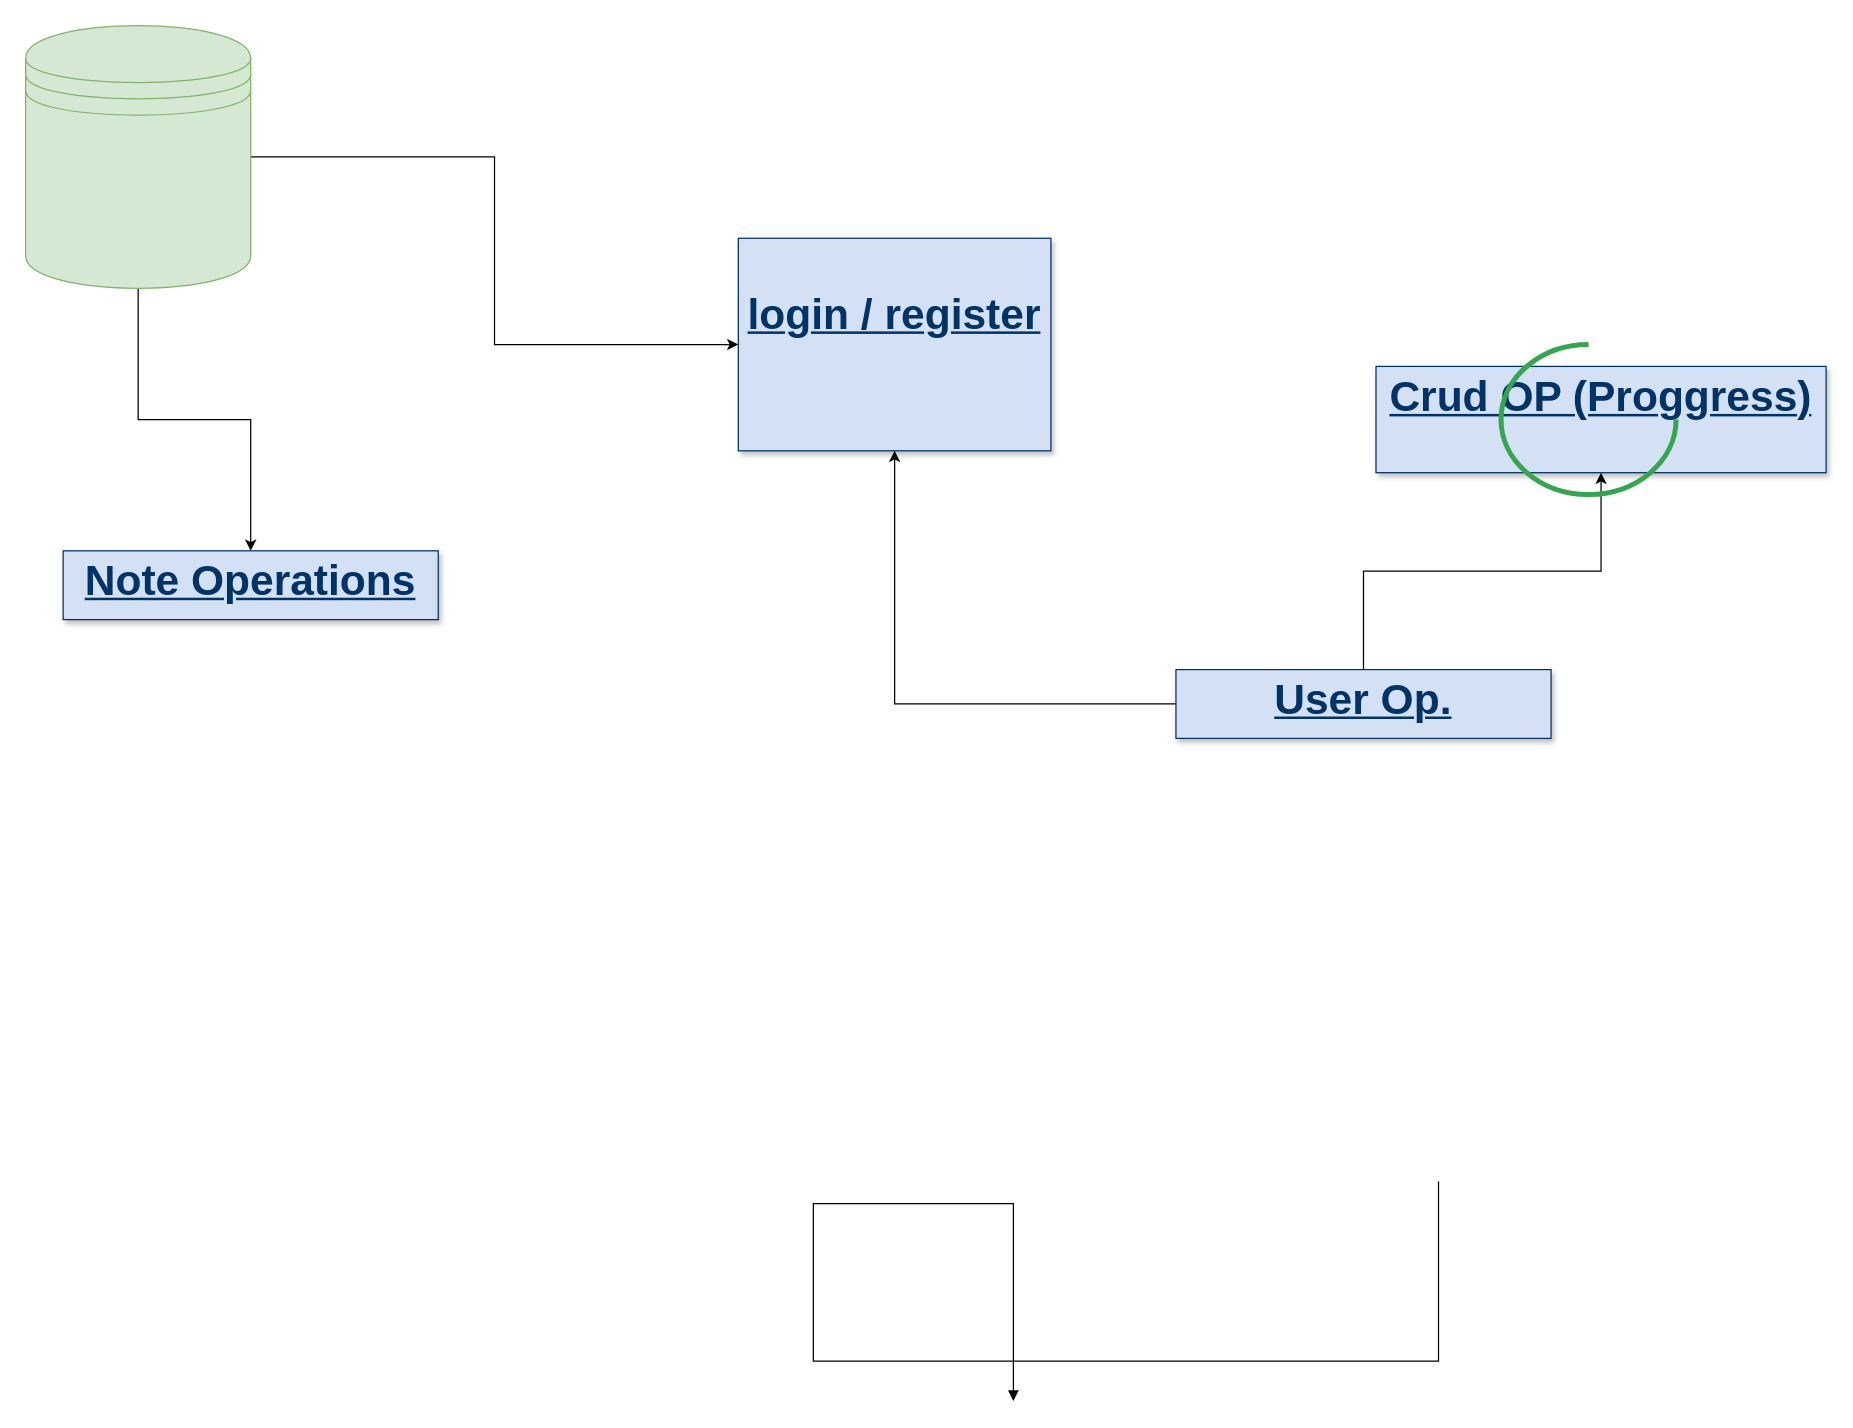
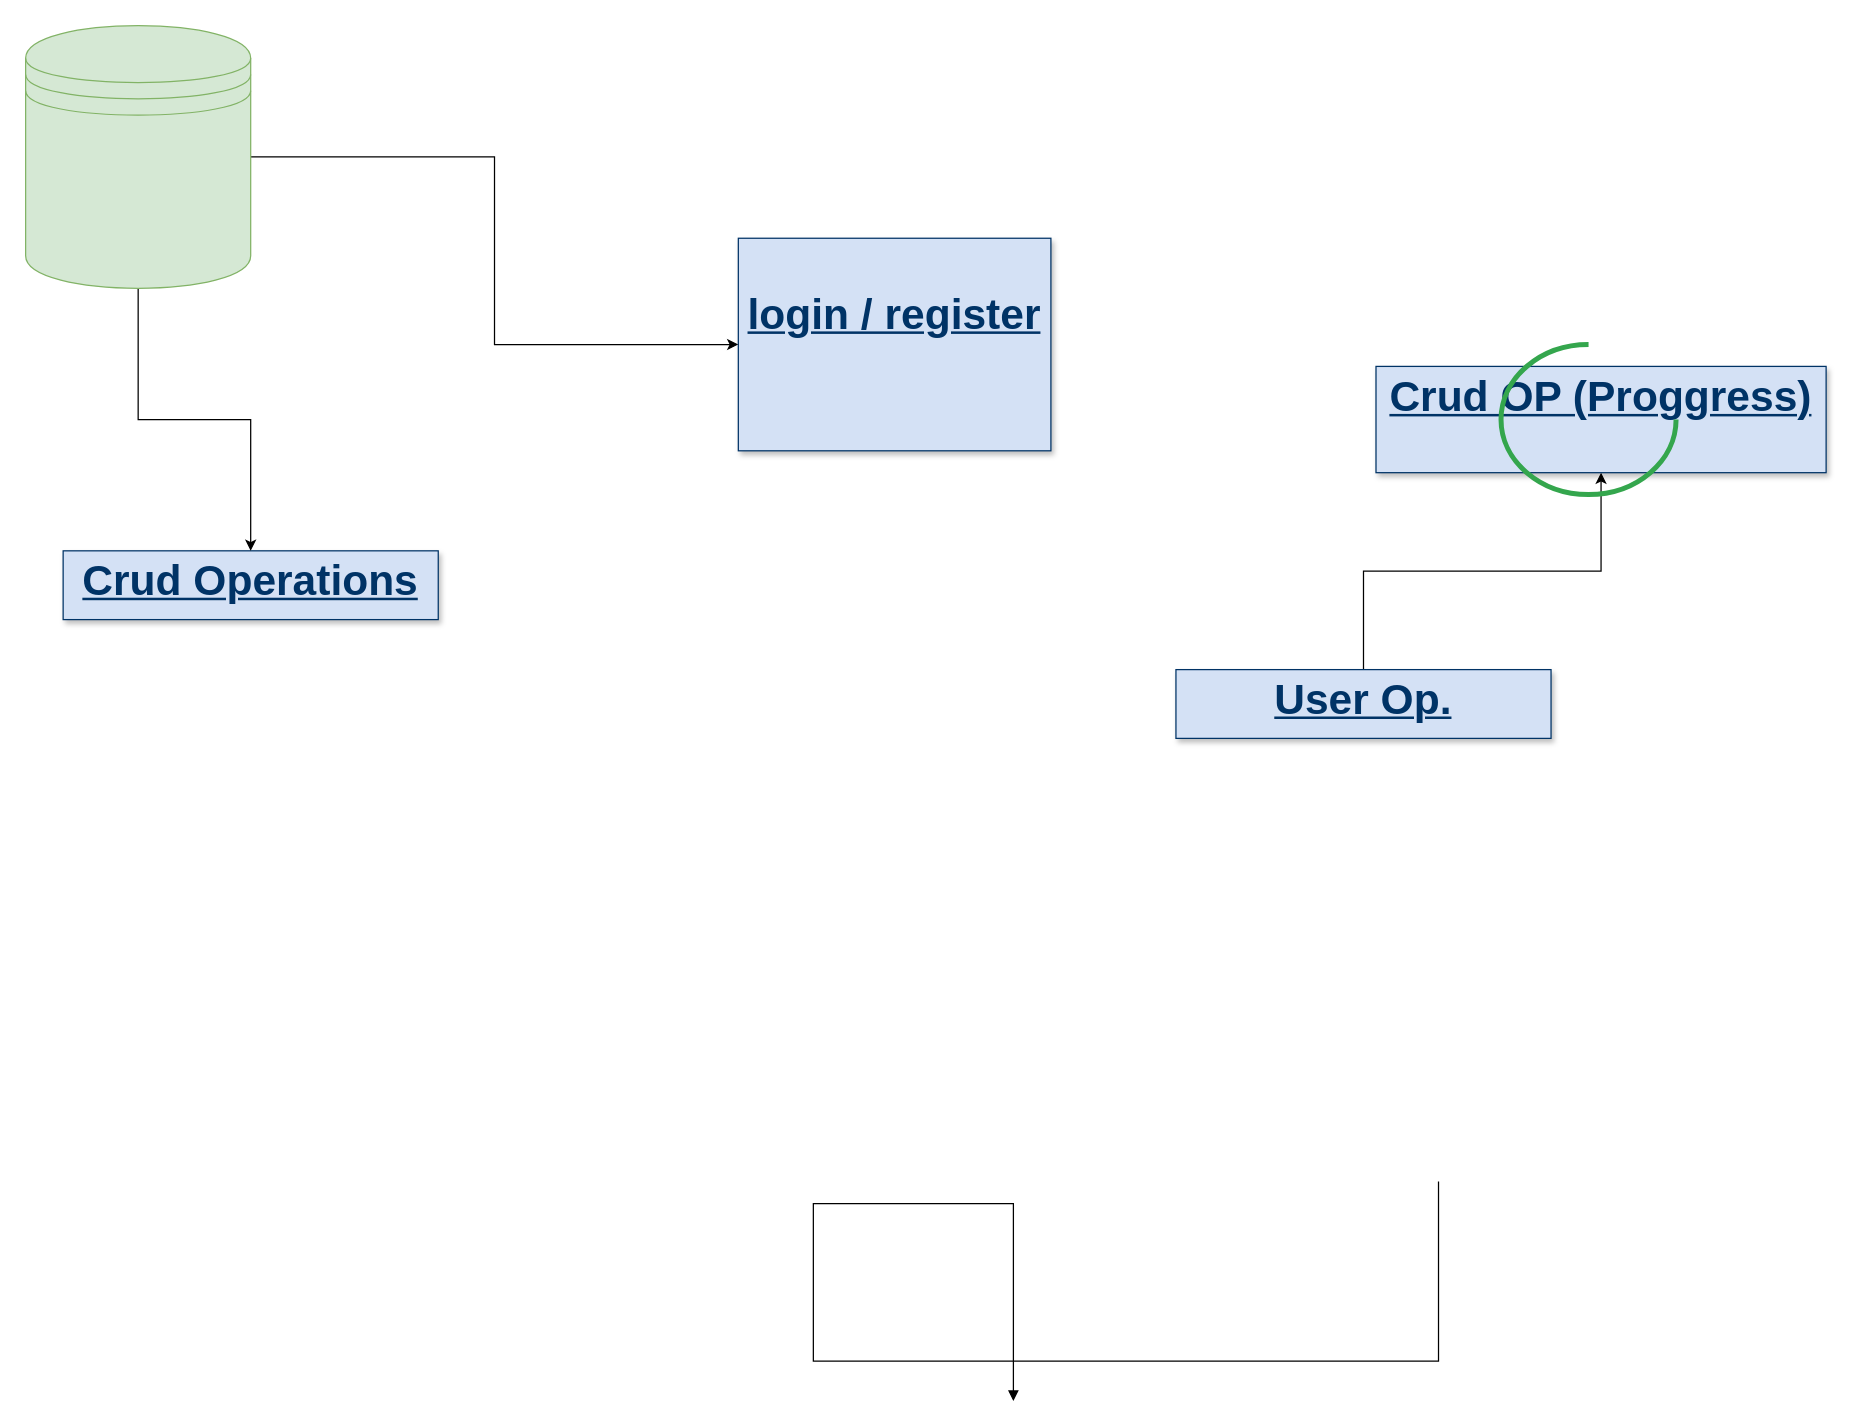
  <mxCell id="0" />
  <mxCell id="1" parent="0" />
  <mxCell id="2" value="&lt;h1 style=&quot;margin: 0px; margin-top: 4px; text-align: center; text-decoration: underline;&quot;&gt;&lt;b&gt;&lt;font style=&quot;font-size: 34px; line-height: 3.4;&quot;&gt;login / register&lt;/font&gt;&lt;/b&gt;&lt;/h1&gt;" style="verticalAlign=top;align=left;overflow=fill;fontSize=12;fontFamily=Helvetica;html=1;strokeColor=#003366;shadow=1;fillColor=#D4E1F5;fontColor=#003366" parent="1" vertex="1"><mxGeometry x="590" y="190" width="250" height="170" as="geometry" /></mxCell>
  <mxCell id="3" value="" style="endArrow=block;endFill=1;edgeStyle=orthogonalEdgeStyle;align=left;verticalAlign=top;entryX=1;entryY=0.75;exitX=0;exitY=0.75;rounded=0" parent="1" edge="1"><mxGeometry x="-1" relative="1" as="geometry"><mxPoint x="1150" y="944.46" as="sourcePoint" /><mxPoint x="810" y="1120" as="targetPoint" /><Array as="points"><mxPoint x="650" y="1088" /><mxPoint x="650" y="962" /></Array></mxGeometry></mxCell>
- <mxCell id="4" value="&lt;h1 style=&quot;margin: 0px; margin-top: 4px; text-align: center; text-decoration: underline;&quot;&gt;&lt;span style=&quot;font-size: 34px;&quot;&gt;Note Operations&lt;/span&gt;&lt;/h1&gt;" style="verticalAlign=top;align=left;overflow=fill;fontSize=12;fontFamily=Helvetica;html=1;strokeColor=#003366;shadow=1;fillColor=#D4E1F5;fontColor=#003366" vertex="1" parent="1"><mxGeometry x="50" y="440" width="300" height="55" as="geometry" /></mxCell>
+ <mxCell id="4" value="&lt;h1 style=&quot;margin: 0px; margin-top: 4px; text-align: center; text-decoration: underline;&quot;&gt;&lt;span style=&quot;font-size: 34px;&quot;&gt;Crud Operations&lt;/span&gt;&lt;/h1&gt;" style="verticalAlign=top;align=left;overflow=fill;fontSize=12;fontFamily=Helvetica;html=1;strokeColor=#003366;shadow=1;fillColor=#D4E1F5;fontColor=#003366" vertex="1" parent="1"><mxGeometry x="50" y="440" width="300" height="55" as="geometry" /></mxCell>
  <mxCell id="5" style="edgeStyle=orthogonalEdgeStyle;rounded=0;orthogonalLoop=1;jettySize=auto;html=1;exitX=0.5;exitY=1;exitDx=0;exitDy=0;fontSize=34;" edge="1" parent="1" source="2" target="2"><mxGeometry relative="1" as="geometry" /></mxCell>
- <mxCell id="6" style="edgeStyle=orthogonalEdgeStyle;rounded=0;orthogonalLoop=1;jettySize=auto;html=1;fontSize=34;" edge="1" parent="1" source="8" target="2"><mxGeometry relative="1" as="geometry" /></mxCell>
  <mxCell id="7" style="edgeStyle=orthogonalEdgeStyle;rounded=0;orthogonalLoop=1;jettySize=auto;html=1;fontSize=34;" edge="1" parent="1" source="8" target="9"><mxGeometry relative="1" as="geometry" /></mxCell>
  <mxCell id="8" value="&lt;h1 style=&quot;margin: 0px; margin-top: 4px; text-align: center; text-decoration: underline;&quot;&gt;&lt;span style=&quot;font-size: 34px;&quot;&gt;User Op.&lt;/span&gt;&lt;/h1&gt;" style="verticalAlign=top;align=left;overflow=fill;fontSize=12;fontFamily=Helvetica;html=1;strokeColor=#003366;shadow=1;fillColor=#D4E1F5;fontColor=#003366" vertex="1" parent="1"><mxGeometry x="940" y="535" width="300" height="55" as="geometry" /></mxCell>
  <mxCell id="9" value="&lt;h1 style=&quot;margin: 0px; margin-top: 4px; text-align: center; text-decoration: underline;&quot;&gt;&lt;span style=&quot;font-size: 34px;&quot;&gt;Crud OP (Proggress)&lt;/span&gt;&lt;/h1&gt;" style="verticalAlign=top;align=left;overflow=fill;fontSize=12;fontFamily=Helvetica;html=1;strokeColor=#003366;shadow=1;fillColor=#D4E1F5;fontColor=#003366" vertex="1" parent="1"><mxGeometry x="1100" y="292.5" width="360" height="85" as="geometry" /></mxCell>
  <mxCell id="10" value="" style="html=1;shadow=0;dashed=0;shape=mxgraph.basic.arc;startAngle=0.25;endAngle=1;strokeWidth=4;strokeColor=#34A64D;fontSize=34;" vertex="1" parent="1"><mxGeometry x="1200" y="275" width="140" height="120" as="geometry" /></mxCell>
  <mxCell id="11" style="edgeStyle=orthogonalEdgeStyle;rounded=0;orthogonalLoop=1;jettySize=auto;html=1;fontSize=34;" edge="1" parent="1" source="13" target="2"><mxGeometry relative="1" as="geometry" /></mxCell>
  <mxCell id="12" style="edgeStyle=orthogonalEdgeStyle;rounded=0;orthogonalLoop=1;jettySize=auto;html=1;fontSize=34;" edge="1" parent="1" source="13" target="4"><mxGeometry relative="1" as="geometry" /></mxCell>
  <mxCell id="13" value="" style="shape=datastore;whiteSpace=wrap;html=1;fontSize=34;fillColor=#d5e8d4;strokeColor=#82b366;" vertex="1" parent="1"><mxGeometry x="20" y="20" width="180" height="210" as="geometry" /></mxCell>
